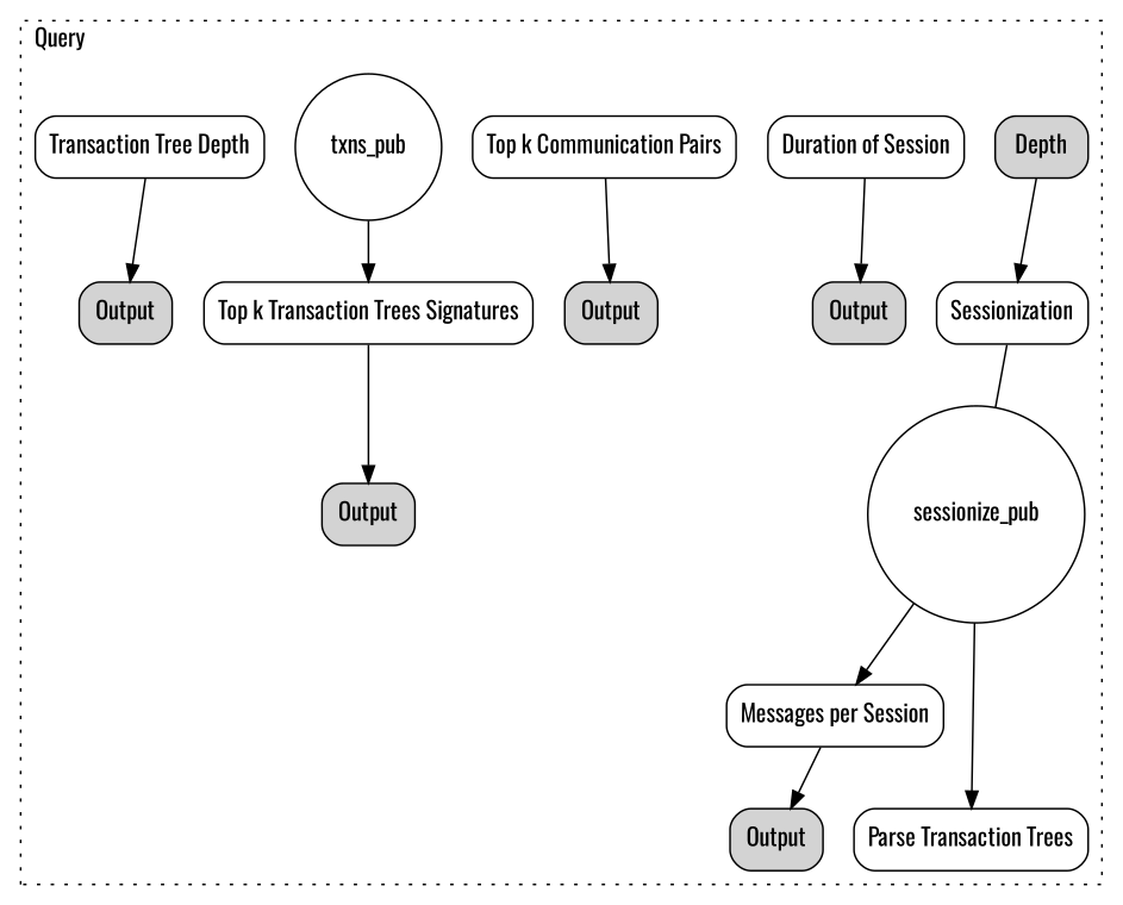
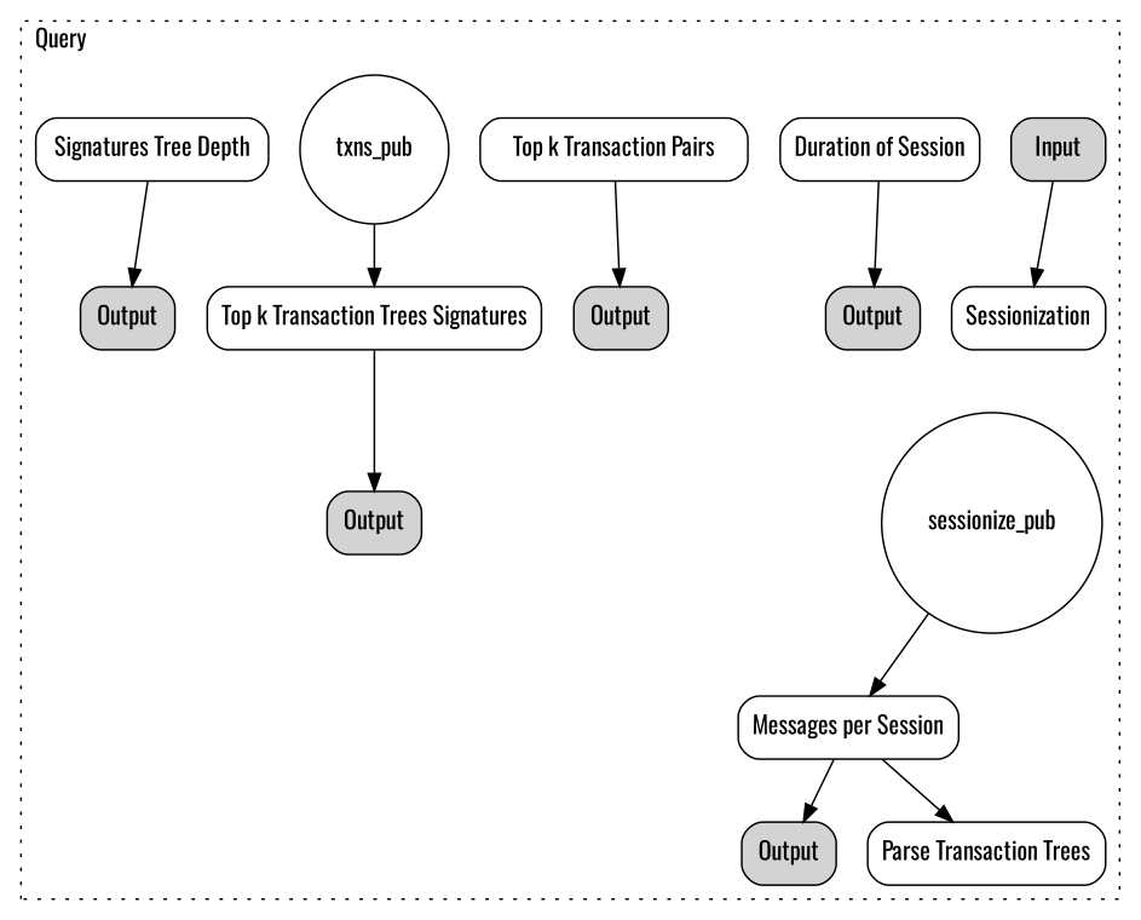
  digraph {
    fontname=Oswald
    node [fontname=Oswald shape=box style=rounded]
    edge [fontname=Oswald]
-   n1 [label=Depth style="rounded,filled"]
+   n1 [label=Input style="rounded,filled"]
    n2 [label=Sessionization]
    sessionize_pub [height=.01 shape=circle width=.01]
    n4 [label="Messages per Session"]
    n5 [label="Duration of Session"]
    n6 [label="Parse Transaction Trees"]
-   n7 [label="Top k Communication Pairs"]
+   n7 [label="Top k Transaction Pairs"]
    n8 [label=Output style="rounded,filled"]
    n9 [label=Output style="rounded,filled"]
    txns_pub [height=.01 shape=circle width=.01]
-   n11 [label="Transaction Tree Depth"]
+   n11 [label="Signatures Tree Depth"]
    n12 [label="Top k Transaction Trees Signatures"]
    n13 [label=Output style="rounded,filled"]
    n14 [label=Output style="rounded,filled"]
    n15 [label=Output style="rounded,filled"]
    subgraph cluster_1 {
      label=Query
      labeljust=l
      style=dotted
      n1
      n2
      sessionize_pub
      n4
      n5
      n6
      n7
      n8
      n9
      txns_pub
      n11
      n12
      n13
      n14
      n15
    }
    n1 -> n2
-   n2 -> sessionize_pub [arrowhead=none]
    sessionize_pub -> n4 [headport=_]
-   sessionize_pub -> n6 [headport=_]
+   n4 -> n6 [headport=_]
    n4 -> n8
    n5 -> n9
    n7 -> n15
    txns_pub -> n12 [headport=_]
    n11 -> n13
    n12 -> n14
  }
